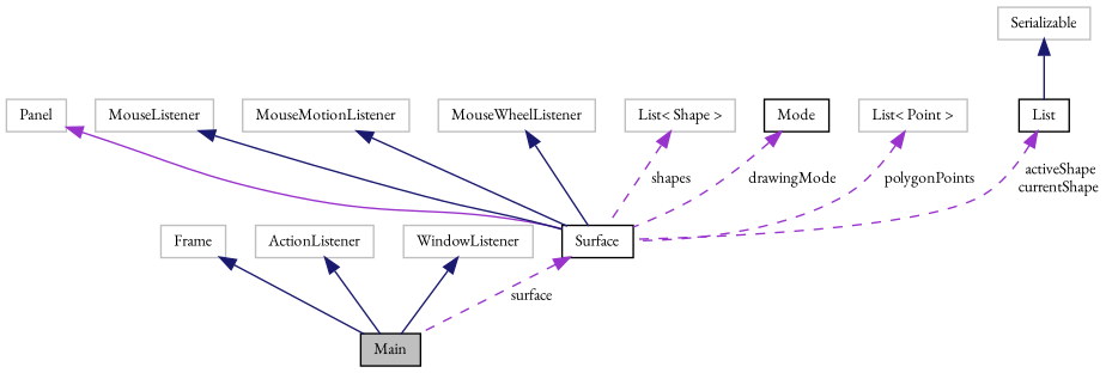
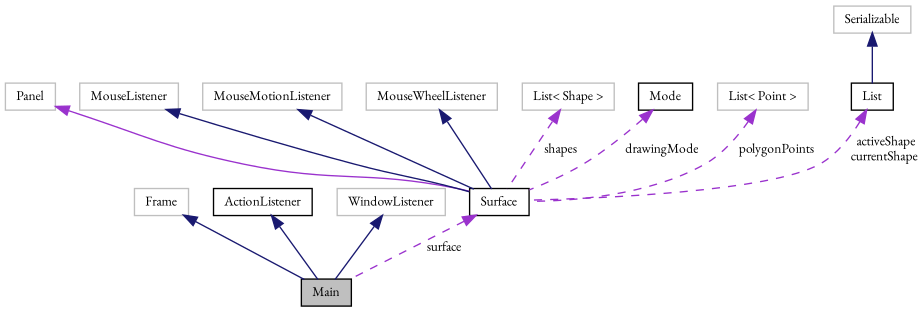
  digraph {
    fontname="EB Garamond"
    rankdir=TB
    node [color=grey75 fillcolor=white fontname="EB Garamond" fontsize=10 shape=record style=filled]
    edge [color=midnightblue dir=back fontname="EB Garamond" fontsize=10 labelfontname=Helvetica labelfontsize=10 style=solid]
    n1 [color=black fillcolor=grey75 fontcolor=black height=0.2 label=Main width=0.4]
    n2 [height=0.2 label=Frame width=0.4]
-   n3 [height=0.2 label=ActionListener width=0.4]
+   n3 [color=black height=0.2 label=ActionListener width=0.4]
    n4 [height=0.2 label=WindowListener width=0.4]
    n5 [color=black height=0.2 label=Surface width=0.4]
    n6 [height=0.2 label=Panel width=0.4]
    n7 [height=0.2 label=MouseListener width=0.4]
    n8 [height=0.2 label=MouseMotionListener width=0.4]
    n9 [height=0.2 label=MouseWheelListener width=0.4]
    n10 [height=0.2 label="List\< Shape \>" width=0.4]
    n11 [color=black height=0.2 label=Mode width=0.4]
    n12 [height=0.2 label="List\< Point \>" width=0.4]
    n13 [color=black height=0.2 label=List width=0.4]
    n14 [height=0.2 label=Serializable width=0.4]
    n2 -> n1
    n3 -> n1
    n4 -> n1
    n5 -> n1 [color=darkorchid3 label=" surface" style=dashed]
    n6 -> n5 [color=darkorchid3]
    n7 -> n5
    n8 -> n5
    n9 -> n5
    n10 -> n5 [color=darkorchid3 label=" shapes" style=dashed]
    n11 -> n5 [color=darkorchid3 label=" drawingMode" style=dashed]
    n12 -> n5 [color=darkorchid3 label=" polygonPoints" style=dashed]
    n13 -> n5 [color=darkorchid3 label=" activeShape\ncurrentShape" style=dashed]
    n14 -> n13
  }
